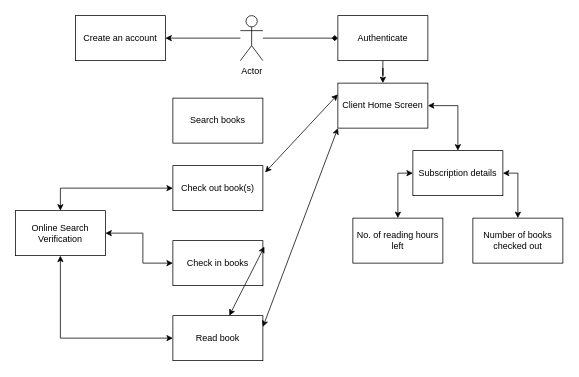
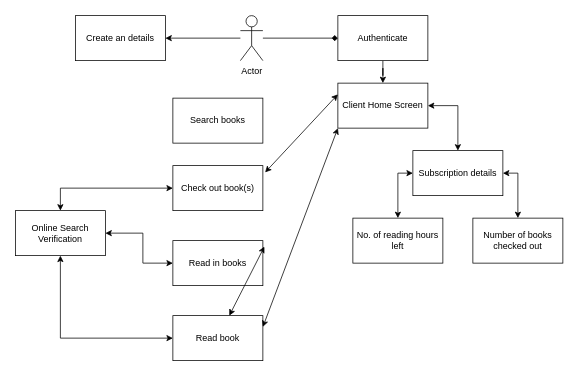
  <mxCell id="0" />
  <mxCell id="1" parent="0" />
  <mxCell id="2" value="Actor" style="shape=umlActor;verticalLabelPosition=bottom;labelBackgroundColor=#ffffff;verticalAlign=top;html=1;outlineConnect=0;" parent="1" vertex="1"><mxGeometry x="320" y="20" width="30" height="60" as="geometry" /></mxCell>
  <mxCell id="3" value="" style="edgeStyle=orthogonalEdgeStyle;rounded=0;orthogonalLoop=1;jettySize=auto;html=1;" edge="1" parent="1" source="4" target="9"><mxGeometry relative="1" as="geometry" /></mxCell>
  <mxCell id="4" value="Authenticate" style="rounded=0;whiteSpace=wrap;html=1;" parent="1" vertex="1"><mxGeometry x="450" y="20" width="120" height="60" as="geometry" /></mxCell>
  <mxCell id="5" value="" style="endArrow=diamond;html=1;entryX=0;entryY=0.5;entryDx=0;entryDy=0;" parent="1" source="2" target="4" edge="1"><mxGeometry width="50" height="50" relative="1" as="geometry"><mxPoint x="440" y="60" as="sourcePoint" /><mxPoint x="60" y="60" as="targetPoint" /></mxGeometry></mxCell>
- <mxCell id="6" value="Create an account" style="rounded=0;whiteSpace=wrap;html=1;" vertex="1" parent="1"><mxGeometry x="100" y="20" width="120" height="60" as="geometry" /></mxCell>
+ <mxCell id="6" value="Create an details" style="rounded=0;whiteSpace=wrap;html=1;" vertex="1" parent="1"><mxGeometry x="100" y="20" width="120" height="60" as="geometry" /></mxCell>
  <mxCell id="7" value="" style="endArrow=classic;html=1;entryX=1;entryY=0.5;entryDx=0;entryDy=0;" edge="1" parent="1" source="2" target="6"><mxGeometry width="50" height="50" relative="1" as="geometry"><mxPoint x="100" y="170" as="sourcePoint" /><mxPoint x="150" y="120" as="targetPoint" /></mxGeometry></mxCell>
  <mxCell id="8" style="edgeStyle=orthogonalEdgeStyle;rounded=0;orthogonalLoop=1;jettySize=auto;html=1;entryX=0.5;entryY=0;entryDx=0;entryDy=0;exitX=1;exitY=0.5;exitDx=0;exitDy=0;startArrow=classic;startFill=1;" edge="1" parent="1" source="9" target="12"><mxGeometry relative="1" as="geometry"><mxPoint x="690" y="150" as="sourcePoint" /></mxGeometry></mxCell>
  <mxCell id="9" value="Client Home Screen" style="rounded=0;whiteSpace=wrap;html=1;" vertex="1" parent="1"><mxGeometry x="450" y="110" width="120" height="60" as="geometry" /></mxCell>
  <mxCell id="10" value="Search books" style="rounded=0;whiteSpace=wrap;html=1;" vertex="1" parent="1"><mxGeometry x="230" y="130" width="120" height="60" as="geometry" /></mxCell>
  <mxCell id="11" value="Check out book(s)" style="rounded=0;whiteSpace=wrap;html=1;" vertex="1" parent="1"><mxGeometry x="230" y="220" width="120" height="60" as="geometry" /></mxCell>
  <mxCell id="12" value="Subscription details" style="rounded=0;whiteSpace=wrap;html=1;" vertex="1" parent="1"><mxGeometry x="550" y="200" width="120" height="60" as="geometry" /></mxCell>
- <mxCell id="13" value="Check in books" style="rounded=0;whiteSpace=wrap;html=1;" vertex="1" parent="1"><mxGeometry x="230" y="320" width="120" height="60" as="geometry" /></mxCell>
+ <mxCell id="13" value="Read in books" style="rounded=0;whiteSpace=wrap;html=1;" vertex="1" parent="1"><mxGeometry x="230" y="320" width="120" height="60" as="geometry" /></mxCell>
  <mxCell id="14" value="Read book" style="rounded=0;whiteSpace=wrap;html=1;" vertex="1" parent="1"><mxGeometry x="230" y="420" width="120" height="60" as="geometry" /></mxCell>
  <mxCell id="15" value="No. of reading hours left" style="rounded=0;whiteSpace=wrap;html=1;" vertex="1" parent="1"><mxGeometry x="470" y="290" width="120" height="60" as="geometry" /></mxCell>
  <mxCell id="16" value="Number of books checked out" style="rounded=0;whiteSpace=wrap;html=1;" vertex="1" parent="1"><mxGeometry x="630" y="290" width="120" height="60" as="geometry" /></mxCell>
  <mxCell id="17" value="" style="endArrow=classic;startArrow=classic;html=1;entryX=0;entryY=0.5;entryDx=0;entryDy=0;exitX=0.5;exitY=0;exitDx=0;exitDy=0;rounded=0;" edge="1" parent="1" source="15" target="12"><mxGeometry width="50" height="50" relative="1" as="geometry"><mxPoint x="50" y="570" as="sourcePoint" /><mxPoint x="100" y="520" as="targetPoint" /><Array as="points"><mxPoint x="530" y="230" /></Array></mxGeometry></mxCell>
  <mxCell id="18" value="" style="endArrow=classic;startArrow=classic;html=1;entryX=1;entryY=0.5;entryDx=0;entryDy=0;exitX=0.5;exitY=0;exitDx=0;exitDy=0;rounded=0;" edge="1" parent="1" source="16" target="12"><mxGeometry width="50" height="50" relative="1" as="geometry"><mxPoint x="710" y="270" as="sourcePoint" /><mxPoint x="760" y="220" as="targetPoint" /><Array as="points"><mxPoint x="690" y="230" /></Array></mxGeometry></mxCell>
  <mxCell id="19" value="Online Search Verification" style="rounded=0;whiteSpace=wrap;html=1;" vertex="1" parent="1"><mxGeometry x="20" y="280" width="120" height="60" as="geometry" /></mxCell>
  <mxCell id="20" value="" style="endArrow=classic;startArrow=classic;html=1;entryX=0;entryY=0.5;entryDx=0;entryDy=0;exitX=0.5;exitY=0;exitDx=0;exitDy=0;rounded=0;" edge="1" parent="1" source="19" target="11"><mxGeometry width="50" height="50" relative="1" as="geometry"><mxPoint x="20" y="550" as="sourcePoint" /><mxPoint x="70" y="500" as="targetPoint" /><Array as="points"><mxPoint x="80" y="250" /></Array></mxGeometry></mxCell>
  <mxCell id="21" value="" style="endArrow=classic;startArrow=classic;html=1;entryX=0;entryY=0.5;entryDx=0;entryDy=0;exitX=1;exitY=0.5;exitDx=0;exitDy=0;rounded=0;" edge="1" parent="1" source="19" target="13"><mxGeometry width="50" height="50" relative="1" as="geometry"><mxPoint x="20" y="550" as="sourcePoint" /><mxPoint x="70" y="500" as="targetPoint" /><Array as="points"><mxPoint x="190" y="310" /><mxPoint x="190" y="350" /></Array></mxGeometry></mxCell>
  <mxCell id="22" value="" style="endArrow=classic;startArrow=classic;html=1;entryX=0;entryY=0.5;entryDx=0;entryDy=0;exitX=0.5;exitY=1;exitDx=0;exitDy=0;rounded=0;" edge="1" parent="1" source="19" target="14"><mxGeometry width="50" height="50" relative="1" as="geometry"><mxPoint x="150" y="470" as="sourcePoint" /><mxPoint x="200" y="420" as="targetPoint" /><Array as="points"><mxPoint x="80" y="450" /></Array></mxGeometry></mxCell>
  <mxCell id="23" value="" style="endArrow=classic;startArrow=classic;html=1;entryX=0;entryY=0.25;entryDx=0;entryDy=0;exitX=1.025;exitY=0.15;exitDx=0;exitDy=0;exitPerimeter=0;" edge="1" parent="1" source="11" target="9"><mxGeometry width="50" height="50" relative="1" as="geometry"><mxPoint x="410" y="250" as="sourcePoint" /><mxPoint x="460" y="200" as="targetPoint" /></mxGeometry></mxCell>
  <mxCell id="24" value="" style="endArrow=classic;startArrow=classic;html=1;exitX=1.017;exitY=0.133;exitDx=0;exitDy=0;exitPerimeter=0;" edge="1" parent="1" source="13" target="14"><mxGeometry width="50" height="50" relative="1" as="geometry"><mxPoint x="410" y="290" as="sourcePoint" /><mxPoint x="460" y="240" as="targetPoint" /></mxGeometry></mxCell>
  <mxCell id="25" value="" style="endArrow=classic;startArrow=classic;html=1;entryX=0;entryY=1;entryDx=0;entryDy=0;exitX=1;exitY=0.25;exitDx=0;exitDy=0;" edge="1" parent="1" source="14" target="9"><mxGeometry width="50" height="50" relative="1" as="geometry"><mxPoint x="390" y="430" as="sourcePoint" /><mxPoint x="440" y="380" as="targetPoint" /></mxGeometry></mxCell>
